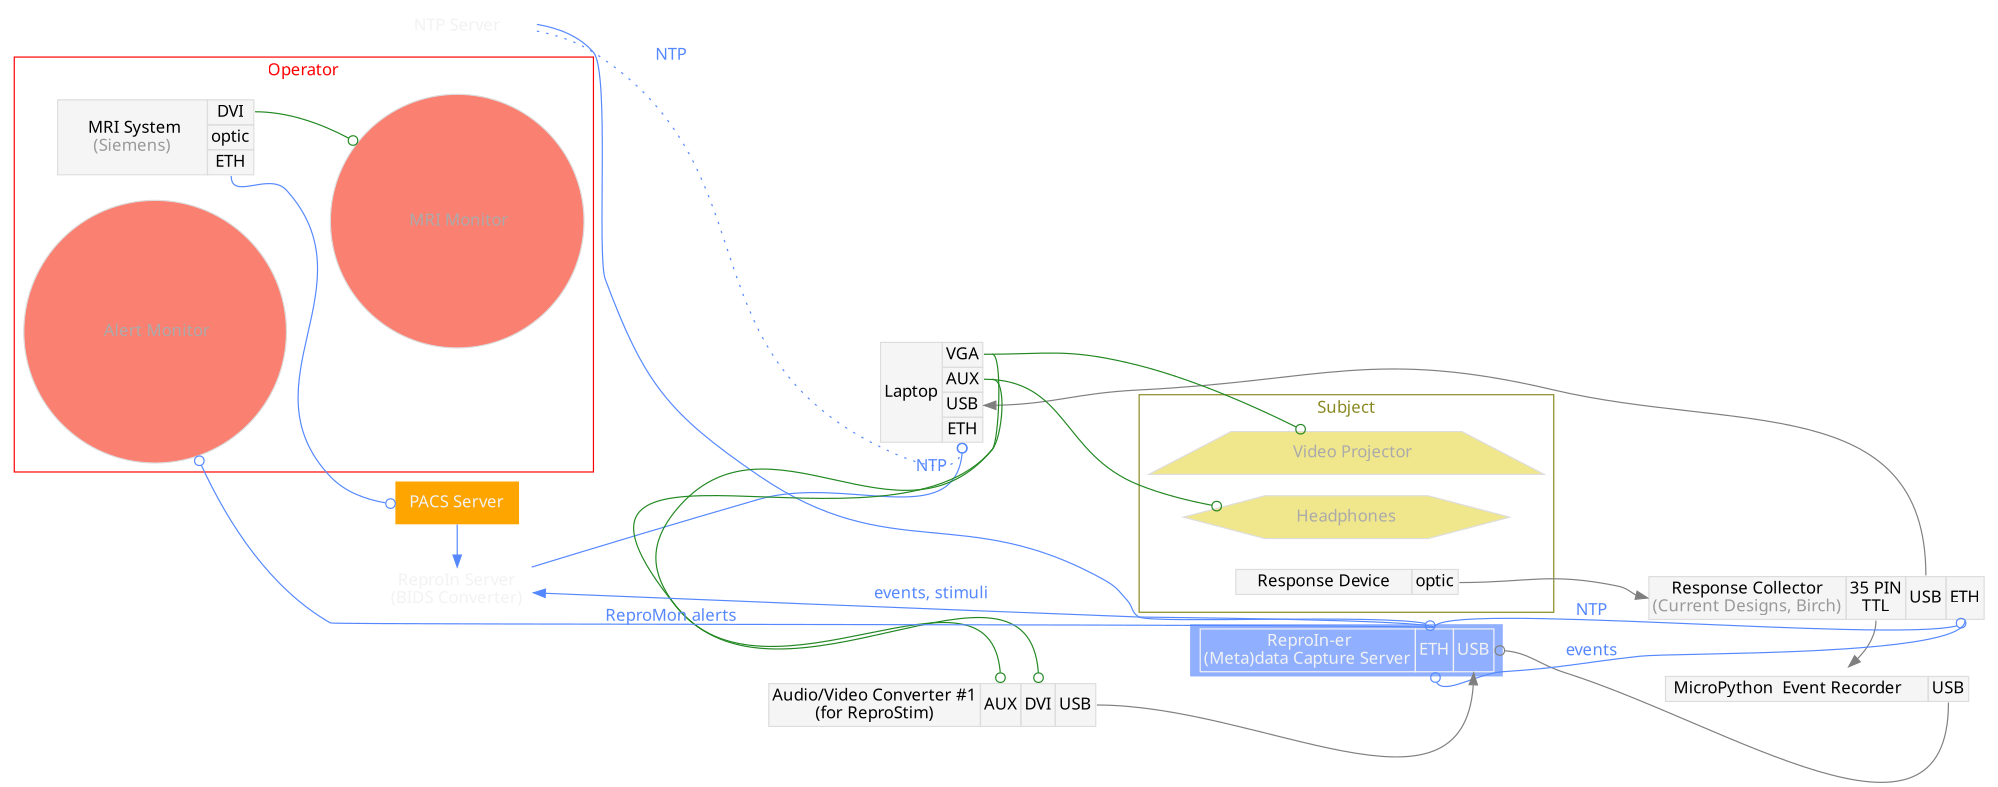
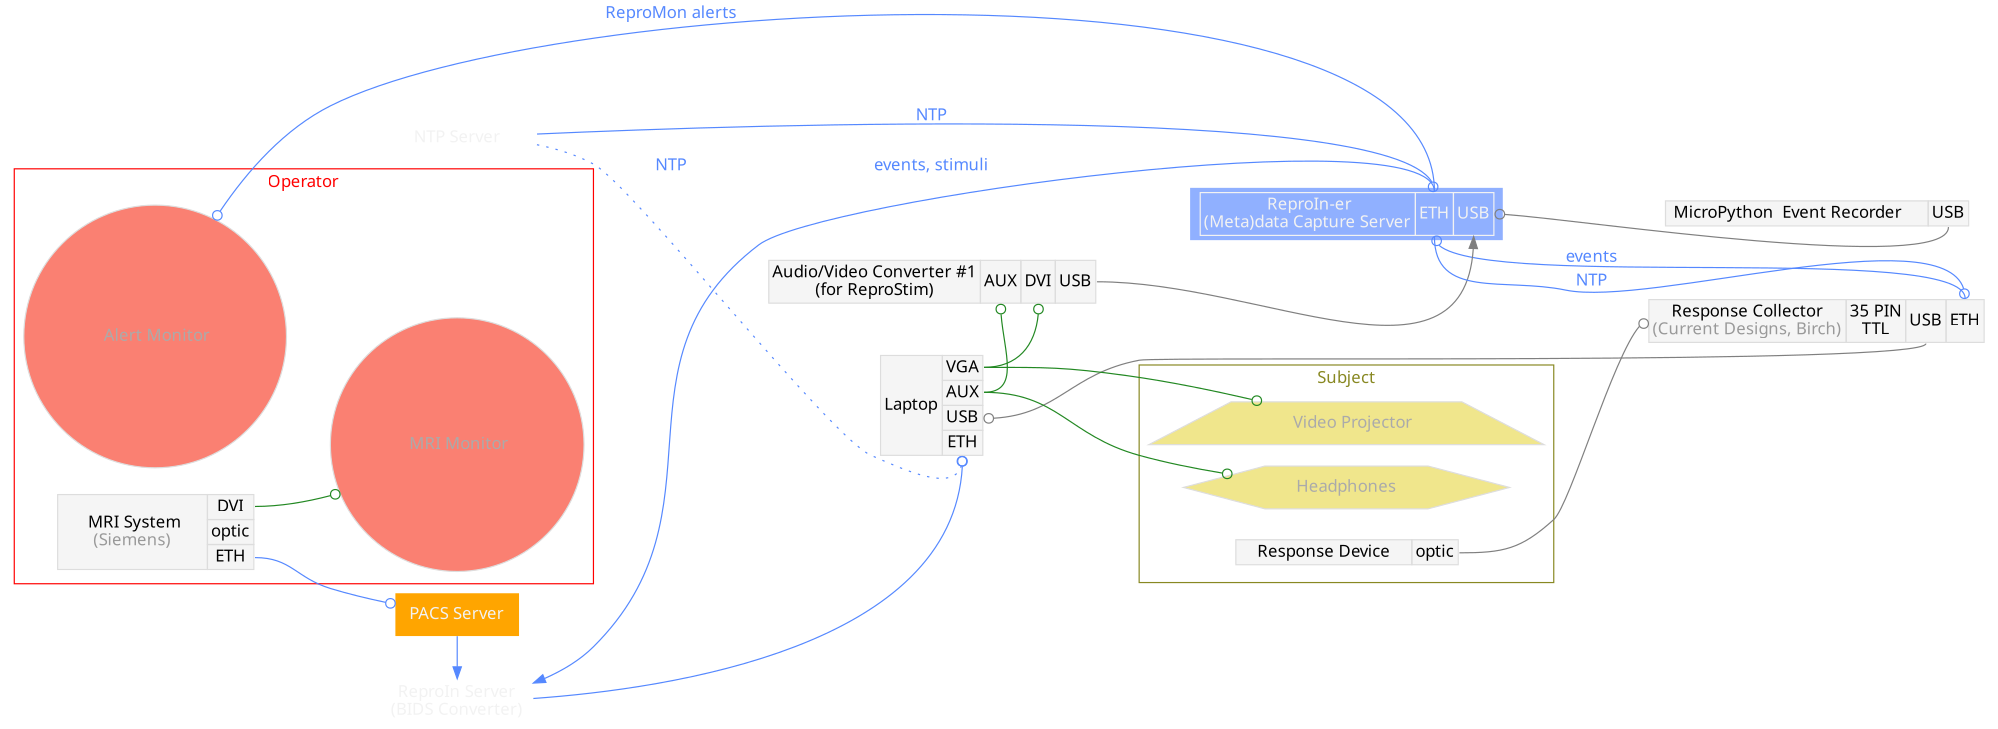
  digraph {
    fontname=sans
    rankdir=LR
    splines=spline
    node [color="#DDDDDD" fillcolor=none fontname=sans shape=none style=filled]
    edge [arrowhead=odot color="#5588FF" fontname=sans tailport=eth]
    n1 [color=none fillcolor=white fontcolor=gray95 label="      NTP Server      "]
    n2 [color=none fillcolor=orange fontcolor=gray95 label=" PACS Server "]
    n3 [color=none fillcolor=white fontcolor=gray95 label="ReproIn Server\n(BIDS Converter)"]
    n4 [label=<<TABLE BORDER="0" CELLBORDER="1" CELLSPACING="0" BGCOLOR="grey96">                 <TR>                     <TD> MicroPython  Event Recorder     </TD>                     <TD PORT="usb">USB</TD>                 </TR>             </TABLE>>]
    n5 [label=<<TABLE BORDER="0" CELLBORDER="1" CELLSPACING="0" BGCOLOR="grey96">                 <TR>                     <TD PORT="a">Response Collector<BR/><FONT COLOR="#999999">(Current Designs, Birch)</FONT></TD>                     <TD PORT="ttl">35 PIN<BR/>TTL</TD> 					<TD PORT="usb">USB</TD> 					<TD PORT="eth">ETH</TD>                 </TR>             </TABLE>>]
    n6 [label=<<TABLE BORDER="0" CELLBORDER="1" CELLSPACING="0" BGCOLOR="grey96">                 <TR>                     <TD PORT="a">Audio/Video Converter #1<br/>(for ReproStim)</TD> 					<TD PORT="aux">AUX</TD>                     <TD PORT="dvi">DVI</TD>                     <TD PORT="usb">USB</TD>                 </TR>             </TABLE>>]
    n7 [label=<<TABLE BORDER="0" CELLBORDER="1" CELLSPACING="0" BGCOLOR="grey96">                     <TR><TD ROWSPAN="5">Laptop</TD></TR>                     <TR>                         <TD PORT="vga">VGA</TD>                     </TR>                     <TR>                         <TD PORT="aux">AUX</TD>                     </TR>                     <TR>                         <TD PORT="usb">USB</TD>                     </TR>                     <TR>                         <TD PORT="eth">ETH</TD>                     </TR> 				</TABLE>>]
    n8 [fillcolor=salmon fontcolor="#AAAAAA" label="         MRI Monitor        " shape=circle]
    n9 [label=<<TABLE BORDER="0" CELLBORDER="1" CELLSPACING="0" BGCOLOR="grey96">                     <TR><TD ROWSPAN="4">      MRI System     <BR/><FONT COLOR="#999999">(Siemens)</FONT></TD></TR> 					<TR>                         <TD PORT="dvi">DVI</TD>                     </TR>                     <TR>                         <TD PORT="optic">optic</TD>                     </TR>                     <TR>                         <TD PORT="eth">ETH</TD>                     </TR> 			 					</TABLE>>]
    n10 [fillcolor=salmon fontcolor="#AAAAAA" label="         Alert Monitor        " shape=circle]
    n11 [fillcolor=khaki fontcolor="#AAAAAA" label="          Video Projector       " shape=trapezium]
    n12 [fillcolor=khaki fontcolor="#AAAAAA" label="           Headphones           " shape=hexagon]
    n13 [label=<<TABLE BORDER="0" CELLBORDER="1" CELLSPACING="0" BGCOLOR="grey96">                     <TR>                         <TD>    Response Device    </TD>                         <TD PORT="optic">optic</TD>                     </TR>                 </TABLE>>]
    n14 [color=gray95 fillcolor="#90B0FF" fontcolor=gray95 label=<<TABLE BORDER="0" CELLBORDER="1" CELLSPACING="0">                 <TR>                     <TD PORT="a"> ReproIn-er<BR/>(Meta)data Capture Server</TD>                     <TD PORT="eth">ETH</TD> 					<TD PORT="usb">USB</TD>                 </TR>             </TABLE>>]
    subgraph sub_1 {
      rank=same
      n1
      n2
      n3
    }
    subgraph sub_2 {
      rank=same
      n6
      n7
    }
    subgraph sub_3 {
      rank=same
      n4
      n5
    }
    subgraph cluster_4 {
      color=red
      fontcolor=red
      label=Operator
      n8
      n9
      n10
    }
    subgraph cluster_5 {
      color="#888822"
      fontcolor="#888822"
      label=Subject
      n11
      n12
      n13
    }
    subgraph cluster_6 {
      color="#22AA22"
      fontcolor="#22AA22"
      label=Experimenter
    }
    n1 -> n7 [fontcolor="#5588FF" headport=eth label=NTP style=dotted]
    n1 -> n14 [fontcolor="#5588FF" headport=eth label=NTP]
    n2 -> n3 [arrowhead=normal fontcolor="#5588FF"]
    n3 -> n7 [fontcolor="#5588FF" headport=eth]
    n4 -> n14 [color=gray50 headport=usb tailport=usb]
-   n5 -> n4 [arrowhead=normal color=gray50 tailport=ttl]
-   n5 -> n7 [arrowhead=normal color=gray50 headport=usb tailport=usb]
+   n5 -> n7 [color=gray50 headport=usb tailport=usb]
    n5 -> n14 [fontcolor="#5588FF" headport=eth label=events]
    n6 -> n14 [arrowhead=normal color=gray50 headport=usb tailport=usb]
    n7 -> n6 [color="#228822" headport=dvi tailport=vga]
    n7 -> n6 [color="#228822" headport=aux tailport=aux]
    n7 -> n11 [color="#228822" tailport=vga]
    n7 -> n12 [color="#228822" tailport=aux]
    n9 -> n2 [fontcolor="#5588FF"]
    n9 -> n8 [color="#228822" tailport=dvi]
-   n13 -> n5 [arrowhead=normal color=gray50 headport=a tailport=optic]
+   n13 -> n5 [color=gray50 headport=a tailport=optic]
    n14 -> n3 [arrowhead=normal fontcolor="#5588FF" label="events, stimuli"]
    n14 -> n5 [fontcolor="#5588FF" headport=eth label=NTP]
    n14 -> n10 [fontcolor="#5588FF" label="ReproMon alerts"]
  }
